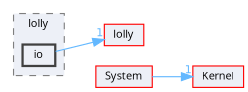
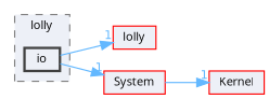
  digraph {
    compound=true
    fontname="Open Sans"
    rankdir=LR
    node [color=red fillcolor="#edf0f7" fontname="Open Sans" fontsize=10 shape=box style=filled]
    edge [color=steelblue1 fontcolor=steelblue1 fontname="Open Sans" fontsize=10 headlabel=1 labeldistance=1.5 labelfontname=Helvetica labelfontsize=10]
    n1 [color=grey25 height=0.2 label=io style="filled,bold" width=0.4]
    n2 [height=0.2 label=lolly width=0.4]
    n3 [height=0.2 label=System width=0.4]
    n4 [height=0.2 label=Kernel width=0.4]
    subgraph cluster_1 {
      bgcolor="#edf0f7"
      fontsize=10
      label=lolly
      pencolor=grey50
      style="filled,dashed"
      n1
    }
    n1 -> n2
+   n1 -> n3
    n3 -> n4
  }
